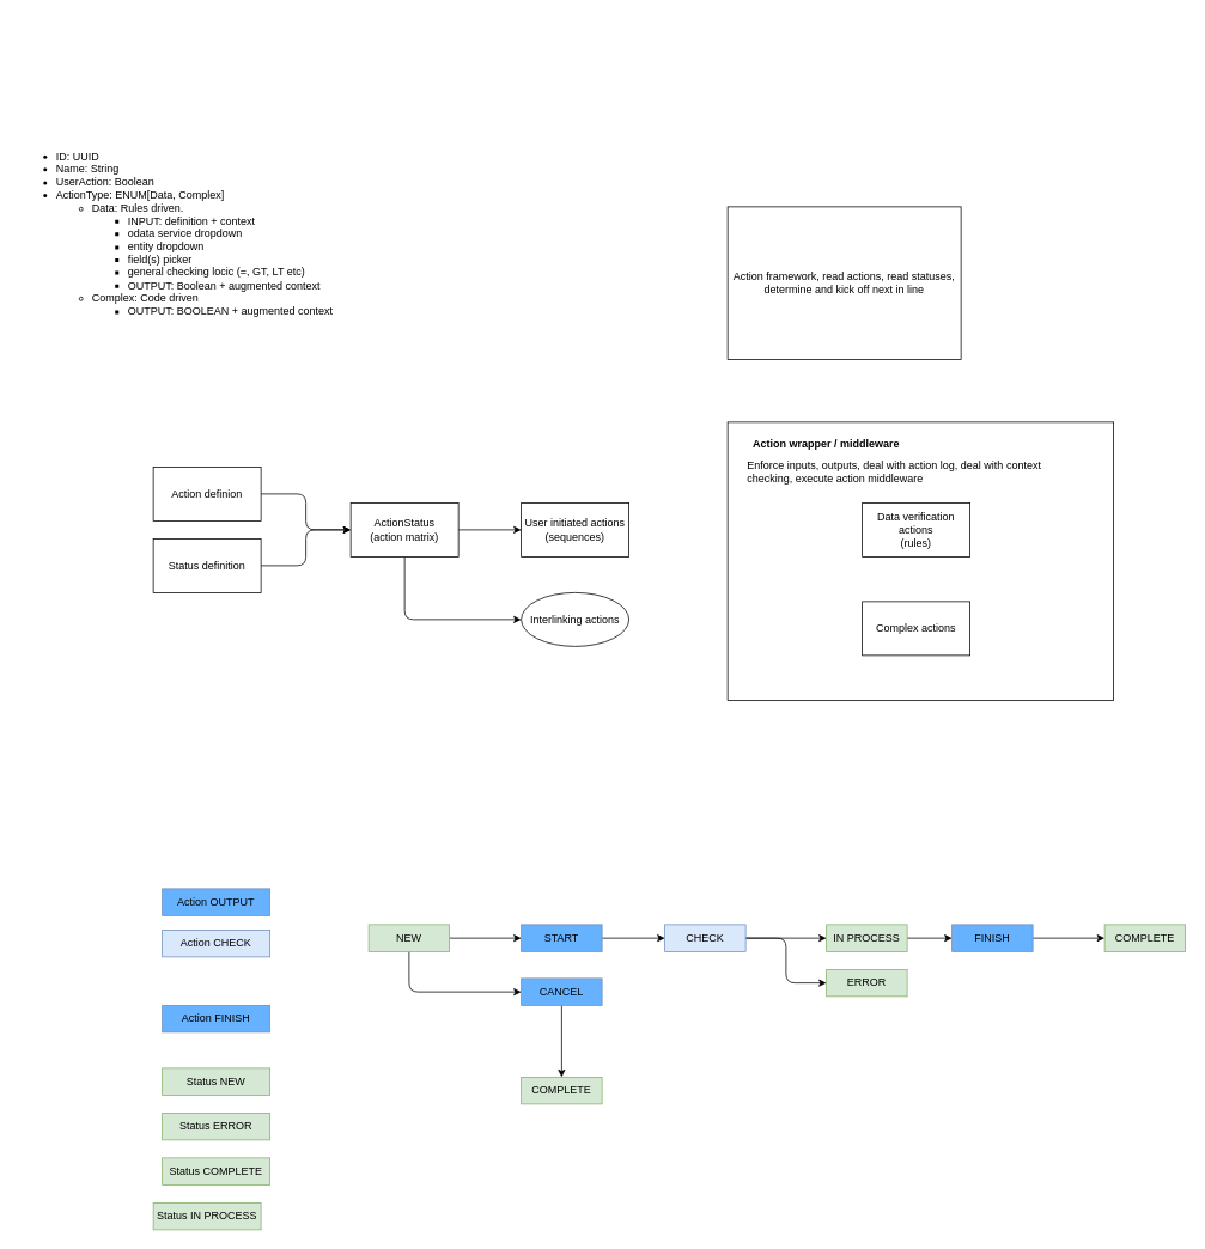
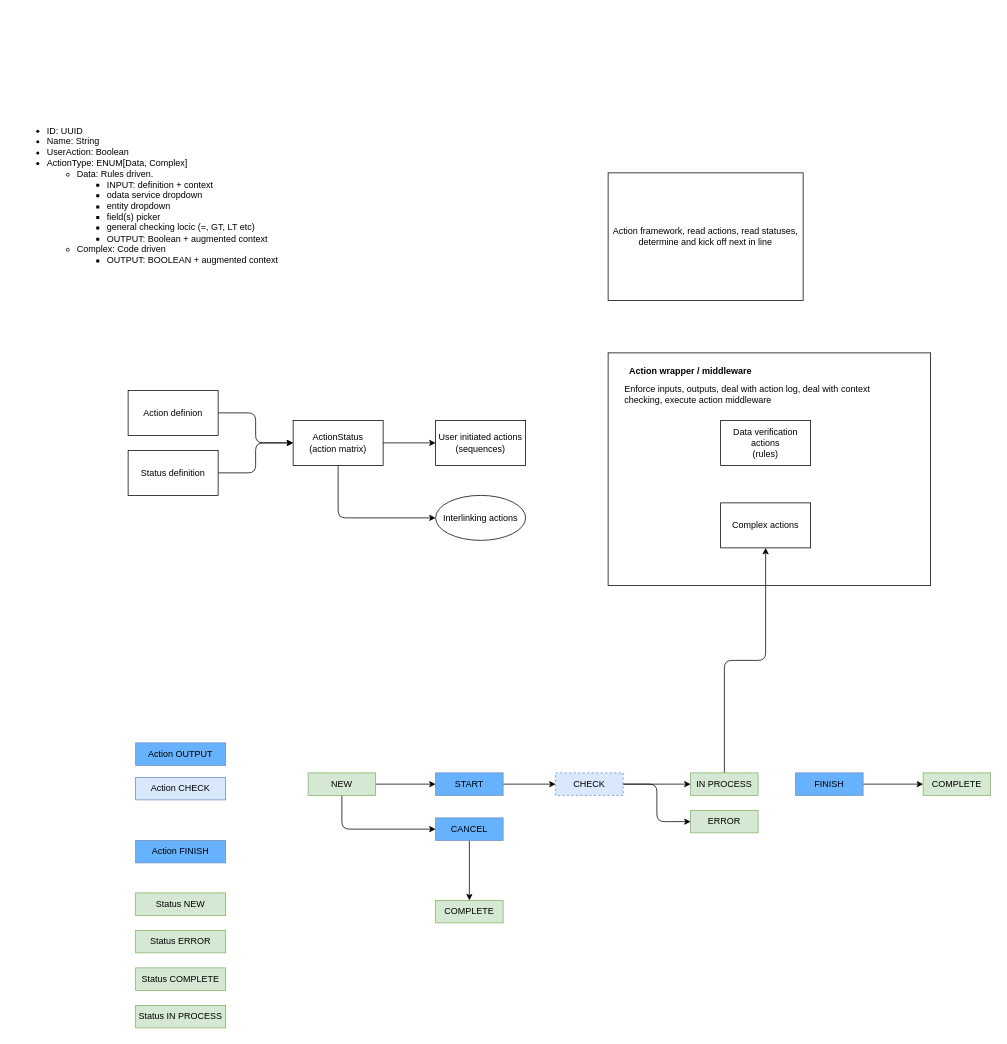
  <mxCell id="0" />
  <mxCell id="1" parent="0" />
  <mxCell id="2" value="" style="rounded=0;whiteSpace=wrap;html=1;" vertex="1" parent="1"><mxGeometry x="810" y="470" width="430" height="310" as="geometry" /></mxCell>
  <mxCell id="3" style="edgeStyle=orthogonalEdgeStyle;html=1;entryX=0;entryY=0.5;entryDx=0;entryDy=0;" edge="1" parent="1" source="4" target="9"><mxGeometry relative="1" as="geometry" /></mxCell>
  <mxCell id="4" value="Action definion" style="rounded=0;whiteSpace=wrap;html=1;" vertex="1" parent="1"><mxGeometry x="170" y="520" width="120" height="60" as="geometry" /></mxCell>
  <mxCell id="5" style="edgeStyle=orthogonalEdgeStyle;html=1;entryX=0;entryY=0.5;entryDx=0;entryDy=0;" edge="1" parent="1" source="6" target="9"><mxGeometry relative="1" as="geometry" /></mxCell>
  <mxCell id="6" value="Status definition" style="rounded=0;whiteSpace=wrap;html=1;" vertex="1" parent="1"><mxGeometry x="170" y="600" width="120" height="60" as="geometry" /></mxCell>
  <mxCell id="7" value="" style="edgeStyle=orthogonalEdgeStyle;html=1;" edge="1" parent="1" source="9" target="10"><mxGeometry relative="1" as="geometry" /></mxCell>
  <mxCell id="8" style="edgeStyle=orthogonalEdgeStyle;html=1;entryX=0;entryY=0.5;entryDx=0;entryDy=0;" edge="1" parent="1" source="9" target="11"><mxGeometry relative="1" as="geometry"><mxPoint x="630" y="660" as="targetPoint" /><Array as="points"><mxPoint x="450" y="690" /></Array></mxGeometry></mxCell>
  <mxCell id="9" value="ActionStatus&lt;br&gt;(action matrix)" style="rounded=0;whiteSpace=wrap;html=1;" vertex="1" parent="1"><mxGeometry x="390" y="560" width="120" height="60" as="geometry" /></mxCell>
  <mxCell id="10" value="User initiated actions (sequences)" style="rounded=0;whiteSpace=wrap;html=1;" vertex="1" parent="1"><mxGeometry x="580" y="560" width="120" height="60" as="geometry" /></mxCell>
  <mxCell id="11" value="Interlinking actions" style="ellipse;whiteSpace=wrap;html=1;" vertex="1" parent="1"><mxGeometry x="580" y="660" width="120" height="60" as="geometry" /></mxCell>
  <mxCell id="12" value="Data verification actions&lt;br&gt;(rules)" style="rounded=0;whiteSpace=wrap;html=1;" vertex="1" parent="1"><mxGeometry x="960" y="560" width="120" height="60" as="geometry" /></mxCell>
  <mxCell id="13" value="Complex actions" style="rounded=0;whiteSpace=wrap;html=1;" vertex="1" parent="1"><mxGeometry x="960" y="670" width="120" height="60" as="geometry" /></mxCell>
  <mxCell id="14" value="Action OUTPUT" style="rounded=0;whiteSpace=wrap;html=1;fillColor=#66B2FF;strokeColor=#6c8ebf;" vertex="1" parent="1"><mxGeometry x="180" y="990" width="120" height="30" as="geometry" /></mxCell>
  <mxCell id="15" value="Action CHECK" style="rounded=0;whiteSpace=wrap;html=1;fillColor=#dae8fc;strokeColor=#6c8ebf;" vertex="1" parent="1"><mxGeometry x="180" y="1036" width="120" height="30" as="geometry" /></mxCell>
  <mxCell id="16" value="Status NEW" style="rounded=0;whiteSpace=wrap;html=1;fillColor=#d5e8d4;strokeColor=#82b366;" vertex="1" parent="1"><mxGeometry x="180" y="1190" width="120" height="30" as="geometry" /></mxCell>
  <mxCell id="17" value="Status ERROR" style="rounded=0;whiteSpace=wrap;html=1;fillColor=#d5e8d4;strokeColor=#82b366;" vertex="1" parent="1"><mxGeometry x="180" y="1240" width="120" height="30" as="geometry" /></mxCell>
  <mxCell id="18" value="Status COMPLETE" style="rounded=0;whiteSpace=wrap;html=1;fillColor=#d5e8d4;strokeColor=#82b366;" vertex="1" parent="1"><mxGeometry x="180" y="1290" width="120" height="30" as="geometry" /></mxCell>
  <mxCell id="19" value="" style="edgeStyle=orthogonalEdgeStyle;html=1;" edge="1" parent="1" source="21" target="23"><mxGeometry relative="1" as="geometry" /></mxCell>
  <mxCell id="20" value="" style="edgeStyle=orthogonalEdgeStyle;html=1;" edge="1" parent="1" source="21" target="25"><mxGeometry relative="1" as="geometry"><Array as="points"><mxPoint x="455" y="1105" /></Array></mxGeometry></mxCell>
  <mxCell id="21" value="NEW" style="rounded=0;whiteSpace=wrap;html=1;fillColor=#d5e8d4;strokeColor=#82b366;" vertex="1" parent="1"><mxGeometry x="410" y="1030" width="90" height="30" as="geometry" /></mxCell>
  <mxCell id="22" value="" style="edgeStyle=orthogonalEdgeStyle;html=1;" edge="1" parent="1" source="23" target="28"><mxGeometry relative="1" as="geometry" /></mxCell>
  <mxCell id="23" value="START" style="rounded=0;whiteSpace=wrap;html=1;fillColor=#66B2FF;strokeColor=#6c8ebf;" vertex="1" parent="1"><mxGeometry x="580" y="1030" width="90" height="30" as="geometry" /></mxCell>
  <mxCell id="24" value="" style="edgeStyle=orthogonalEdgeStyle;html=1;" edge="1" parent="1" source="25" target="32"><mxGeometry relative="1" as="geometry" /></mxCell>
  <mxCell id="25" value="CANCEL" style="rounded=0;whiteSpace=wrap;html=1;fillColor=#66B2FF;strokeColor=#6c8ebf;" vertex="1" parent="1"><mxGeometry x="580" y="1090" width="90" height="30" as="geometry" /></mxCell>
  <mxCell id="26" value="" style="edgeStyle=orthogonalEdgeStyle;html=1;" edge="1" parent="1" source="28" target="30"><mxGeometry relative="1" as="geometry" /></mxCell>
  <mxCell id="27" style="edgeStyle=orthogonalEdgeStyle;html=1;entryX=0;entryY=0.5;entryDx=0;entryDy=0;" edge="1" parent="1" source="28" target="31"><mxGeometry relative="1" as="geometry" /></mxCell>
- <mxCell id="28" value="CHECK" style="rounded=0;whiteSpace=wrap;html=1;fillColor=#dae8fc;strokeColor=#6c8ebf;" vertex="1" parent="1"><mxGeometry x="740" y="1030" width="90" height="30" as="geometry" /></mxCell>
- <mxCell id="29" value="" style="edgeStyle=orthogonalEdgeStyle;html=1;" edge="1" parent="1" source="30" target="36"><mxGeometry relative="1" as="geometry" /></mxCell>
+ <mxCell id="28" value="CHECK" style="rounded=0;whiteSpace=wrap;html=1;fillColor=#dae8fc;strokeColor=#6c8ebf;dashed=1;" vertex="1" parent="1"><mxGeometry x="740" y="1030" width="90" height="30" as="geometry" /></mxCell>
+ <mxCell id="29" value="" style="edgeStyle=orthogonalEdgeStyle;html=1;" edge="1" parent="1" source="30" target="13"><mxGeometry relative="1" as="geometry" /></mxCell>
  <mxCell id="30" value="IN PROCESS" style="rounded=0;whiteSpace=wrap;html=1;fillColor=#d5e8d4;strokeColor=#82b366;" vertex="1" parent="1"><mxGeometry y="1030" width="90" height="30" as="geometry" x="920" /></mxCell>
  <mxCell id="31" value="ERROR" style="rounded=0;whiteSpace=wrap;html=1;fillColor=#d5e8d4;strokeColor=#82b366;" vertex="1" parent="1"><mxGeometry y="1080" width="90" height="30" as="geometry" x="920" /></mxCell>
  <mxCell id="32" value="COMPLETE" style="rounded=0;whiteSpace=wrap;html=1;fillColor=#d5e8d4;strokeColor=#82b366;" vertex="1" parent="1"><mxGeometry x="580" y="1200" width="90" height="30" as="geometry" /></mxCell>
- <mxCell id="33" value="Status IN PROCESS" style="rounded=0;whiteSpace=wrap;html=1;fillColor=#d5e8d4;strokeColor=#82b366;" vertex="1" parent="1"><mxGeometry x="170" y="1340" width="120" height="30" as="geometry" /></mxCell>
+ <mxCell id="33" value="Status IN PROCESS" style="rounded=0;whiteSpace=wrap;html=1;fillColor=#d5e8d4;strokeColor=#82b366;" vertex="1" parent="1"><mxGeometry x="180" y="1340" width="120" height="30" as="geometry" /></mxCell>
  <mxCell id="34" value="Action FINISH" style="rounded=0;whiteSpace=wrap;html=1;fillColor=#66B2FF;strokeColor=#6c8ebf;" vertex="1" parent="1"><mxGeometry x="180" y="1120" width="120" height="30" as="geometry" /></mxCell>
  <mxCell id="35" value="" style="edgeStyle=orthogonalEdgeStyle;html=1;" edge="1" parent="1" source="36" target="37"><mxGeometry relative="1" as="geometry" /></mxCell>
  <mxCell id="36" value="FINISH" style="rounded=0;whiteSpace=wrap;html=1;fillColor=#66B2FF;strokeColor=#6c8ebf;" vertex="1" parent="1"><mxGeometry x="1060" y="1030" width="90" height="30" as="geometry" /></mxCell>
  <mxCell id="37" value="COMPLETE" style="rounded=0;whiteSpace=wrap;html=1;fillColor=#d5e8d4;strokeColor=#82b366;" vertex="1" parent="1"><mxGeometry x="1230" y="1030" width="90" height="30" as="geometry" /></mxCell>
  <mxCell id="38" value="&lt;ul&gt;&lt;li&gt;ID: UUID&lt;/li&gt;&lt;li&gt;Name: String&lt;/li&gt;&lt;li&gt;UserAction: Boolean&lt;/li&gt;&lt;li&gt;ActionType: ENUM[Data, Complex]&lt;/li&gt;&lt;ul&gt;&lt;li&gt;Data: Rules driven.&amp;nbsp;&lt;/li&gt;&lt;ul&gt;&lt;li&gt;INPUT: definition + context&lt;/li&gt;&lt;li&gt;odata service dropdown&lt;/li&gt;&lt;li&gt;entity dropdown&lt;/li&gt;&lt;li&gt;field(s) picker&lt;/li&gt;&lt;li&gt;general checking locic (=, GT, LT etc)&lt;/li&gt;&lt;li&gt;OUTPUT: Boolean + augmented context&lt;/li&gt;&lt;/ul&gt;&lt;li&gt;Complex: Code driven&lt;/li&gt;&lt;ul&gt;&lt;li&gt;OUTPUT: BOOLEAN + augmented context&lt;/li&gt;&lt;/ul&gt;&lt;/ul&gt;&lt;/ul&gt;" style="text;html=1;strokeColor=none;fillColor=none;align=left;verticalAlign=middle;whiteSpace=wrap;rounded=0;" vertex="1" parent="1"><mxGeometry x="20" y="20" width="360" height="480" as="geometry" /></mxCell>
  <mxCell id="39" value="Action wrapper / middleware" style="text;html=1;strokeColor=none;fillColor=none;align=center;verticalAlign=middle;whiteSpace=wrap;rounded=0;fontStyle=1" vertex="1" parent="1"><mxGeometry x="820" y="480" width="200" height="30" as="geometry" /></mxCell>
  <mxCell id="40" value="&lt;span style=&quot;font-weight: normal;&quot;&gt;Enforce inputs, outputs, deal with action log, deal with context checking, execute action middleware&lt;/span&gt;" style="text;html=1;strokeColor=none;fillColor=none;align=left;verticalAlign=middle;whiteSpace=wrap;rounded=0;fontStyle=1" vertex="1" parent="1"><mxGeometry x="830" y="510" width="340" height="30" as="geometry" /></mxCell>
  <mxCell id="41" value="Action framework, read actions, read statuses, determine and kick off next in line" style="rounded=0;whiteSpace=wrap;html=1;" vertex="1" parent="1"><mxGeometry x="810" y="230" width="260" height="170" as="geometry" /></mxCell>
